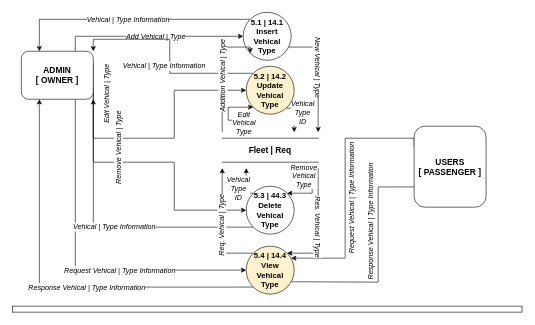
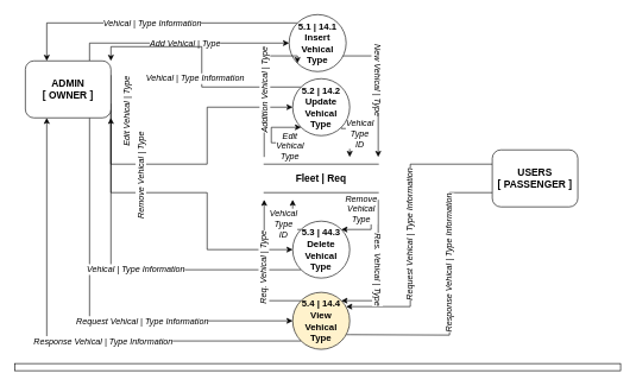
  <mxCell id="0" />
  <mxCell id="1" parent="0" />
  <mxCell id="2" style="edgeStyle=orthogonalEdgeStyle;rounded=0;orthogonalLoop=1;jettySize=auto;html=1;exitX=1;exitY=0.25;exitDx=0;exitDy=0;entryX=0;entryY=0.5;entryDx=0;entryDy=0;" parent="1" source="10" target="24" edge="1"><mxGeometry relative="1" as="geometry"><mxPoint x="120" y="230" as="sourcePoint" /><mxPoint x="300" y="140" as="targetPoint" /><Array as="points"><mxPoint x="290" y="230" /><mxPoint x="290" y="150" /></Array></mxGeometry></mxCell>
  <mxCell id="3" value="Edit Vehical | Type" style="edgeLabel;html=1;align=center;verticalAlign=middle;resizable=0;points=[];rotation=-90;fontSize=12;fontStyle=2" parent="2" vertex="1" connectable="0"><mxGeometry x="-0.594" y="-1" relative="1" as="geometry"><mxPoint x="23" y="-41" as="offset" /></mxGeometry></mxCell>
  <mxCell id="4" style="edgeStyle=orthogonalEdgeStyle;rounded=0;orthogonalLoop=1;jettySize=auto;html=1;exitX=1;exitY=0.75;exitDx=0;exitDy=0;entryX=0;entryY=0.5;entryDx=0;entryDy=0;" parent="1" source="10" target="29" edge="1"><mxGeometry relative="1" as="geometry"><Array as="points"><mxPoint x="290" y="270" /><mxPoint x="290" y="350" /></Array></mxGeometry></mxCell>
  <mxCell id="5" value="Remove Vehical | Type" style="edgeLabel;html=1;align=center;verticalAlign=middle;resizable=0;points=[];rotation=-90;fontSize=12;fontStyle=2" parent="4" vertex="1" connectable="0"><mxGeometry x="-0.727" y="-1" relative="1" as="geometry"><mxPoint x="42" y="39" as="offset" /></mxGeometry></mxCell>
  <mxCell id="6" style="edgeStyle=orthogonalEdgeStyle;rounded=0;orthogonalLoop=1;jettySize=auto;html=1;exitX=0.75;exitY=0;exitDx=0;exitDy=0;entryX=0;entryY=0.5;entryDx=0;entryDy=0;" parent="1" source="10" target="16" edge="1"><mxGeometry relative="1" as="geometry" /></mxCell>
  <mxCell id="7" value="Add Vehical | Type" style="edgeLabel;html=1;align=center;verticalAlign=middle;resizable=0;points=[];fontSize=12;fontStyle=2" parent="6" vertex="1" connectable="0"><mxGeometry x="0.245" relative="1" as="geometry"><mxPoint x="-32" as="offset" /></mxGeometry></mxCell>
  <mxCell id="8" style="edgeStyle=orthogonalEdgeStyle;rounded=0;orthogonalLoop=1;jettySize=auto;html=1;exitX=0.75;exitY=1;exitDx=0;exitDy=0;entryX=0;entryY=0.5;entryDx=0;entryDy=0;" parent="1" source="10" target="36" edge="1"><mxGeometry relative="1" as="geometry" /></mxCell>
  <mxCell id="9" value="Request Vehical | Type Information" style="edgeLabel;html=1;align=center;verticalAlign=middle;resizable=0;points=[];fontSize=12;fontStyle=2" parent="8" vertex="1" connectable="0"><mxGeometry x="0.192" y="1" relative="1" as="geometry"><mxPoint x="18" y="1" as="offset" /></mxGeometry></mxCell>
  <mxCell id="10" value="ADMIN&lt;br style=&quot;font-size: 14px;&quot;&gt;[ OWNER ]" style="rounded=1;whiteSpace=wrap;html=1;fontSize=14;fontStyle=1" parent="1" vertex="1"><mxGeometry x="35" y="85" width="120" height="80" as="geometry" /></mxCell>
  <mxCell id="11" value="" style="rounded=0;whiteSpace=wrap;html=1;" parent="1" vertex="1"><mxGeometry y="510" width="850" height="10" as="geometry" x="20" /></mxCell>
  <mxCell id="12" style="edgeStyle=orthogonalEdgeStyle;rounded=0;orthogonalLoop=1;jettySize=auto;html=1;exitX=1;exitY=1;exitDx=0;exitDy=0;" parent="1" source="16" edge="1"><mxGeometry relative="1" as="geometry"><mxPoint x="530" y="220" as="targetPoint" /><Array as="points"><mxPoint x="530" y="78" /></Array></mxGeometry></mxCell>
  <mxCell id="13" value="New Vehical | Type" style="edgeLabel;html=1;align=center;verticalAlign=middle;resizable=0;points=[];rotation=90;fontSize=12;fontStyle=2" parent="12" vertex="1" connectable="0"><mxGeometry x="-0.318" y="-1" relative="1" as="geometry"><mxPoint x="1" y="29" as="offset" /></mxGeometry></mxCell>
  <mxCell id="14" style="edgeStyle=orthogonalEdgeStyle;rounded=0;orthogonalLoop=1;jettySize=auto;html=1;exitX=0;exitY=0;exitDx=0;exitDy=0;entryX=0.25;entryY=0;entryDx=0;entryDy=0;" parent="1" source="16" target="10" edge="1"><mxGeometry relative="1" as="geometry" /></mxCell>
  <mxCell id="15" value="Vehical | Type Information" style="edgeLabel;html=1;align=center;verticalAlign=middle;resizable=0;points=[];fontSize=12;fontStyle=2" parent="14" vertex="1" connectable="0"><mxGeometry x="-0.315" relative="1" as="geometry"><mxPoint x="-65" as="offset" /></mxGeometry></mxCell>
  <mxCell id="16" value="5.1 | 14.1&lt;br style=&quot;font-size: 13px;&quot;&gt;Insert &lt;br style=&quot;font-size: 13px;&quot;&gt;Vehical&lt;br&gt;Type" style="ellipse;whiteSpace=wrap;html=1;fontSize=13;fontStyle=1" parent="1" vertex="1"><mxGeometry x="405" y="20" width="80" height="80" as="geometry" /></mxCell>
  <mxCell id="17" style="edgeStyle=orthogonalEdgeStyle;rounded=0;orthogonalLoop=1;jettySize=auto;html=1;exitX=0;exitY=0.25;exitDx=0;exitDy=0;" parent="1" source="19" edge="1"><mxGeometry relative="1" as="geometry"><mxPoint x="675" y="230" as="sourcePoint" /><mxPoint x="485" y="430" as="targetPoint" /><Array as="points"><mxPoint x="575" y="230" /><mxPoint x="575" y="430" /></Array></mxGeometry></mxCell>
  <mxCell id="18" value="Request Vehical | Type Information" style="edgeLabel;html=1;align=center;verticalAlign=middle;resizable=0;points=[];rotation=-90;fontSize=12;fontStyle=2" parent="17" vertex="1" connectable="0"><mxGeometry x="-0.597" y="2" relative="1" as="geometry"><mxPoint x="-34" y="98" as="offset" /></mxGeometry></mxCell>
- <mxCell id="19" value="USERS&lt;br style=&quot;font-size: 14px;&quot;&gt;[ PASSENGER ]" style="rounded=1;whiteSpace=wrap;html=1;fontSize=14;fontStyle=1" parent="1" vertex="1"><mxGeometry x="690" y="210" width="120" height="135" as="geometry" /></mxCell>
+ <mxCell id="19" value="USERS&lt;br style=&quot;font-size: 14px;&quot;&gt;[ PASSENGER ]" style="rounded=1;whiteSpace=wrap;html=1;fontSize=14;fontStyle=1" parent="1" vertex="1"><mxGeometry x="690" y="210" width="120" height="80" as="geometry" /></mxCell>
  <mxCell id="20" style="edgeStyle=orthogonalEdgeStyle;rounded=0;orthogonalLoop=1;jettySize=auto;html=1;exitX=1;exitY=1;exitDx=0;exitDy=0;" parent="1" source="24" edge="1"><mxGeometry relative="1" as="geometry"><mxPoint x="490" y="220" as="targetPoint" /><Array as="points"><mxPoint x="478" y="180" /><mxPoint x="520" y="180" /><mxPoint x="520" y="200" /><mxPoint x="490" y="200" /></Array></mxGeometry></mxCell>
  <mxCell id="21" value="Vehical&lt;br&gt;Type&lt;br style=&quot;font-size: 12px;&quot;&gt;ID" style="edgeLabel;html=1;align=center;verticalAlign=middle;resizable=0;points=[];fontSize=12;fontStyle=2" parent="20" vertex="1" connectable="0"><mxGeometry x="-0.485" relative="1" as="geometry"><mxPoint x="-2" y="6" as="offset" /></mxGeometry></mxCell>
  <mxCell id="22" style="edgeStyle=orthogonalEdgeStyle;rounded=0;orthogonalLoop=1;jettySize=auto;html=1;exitX=0;exitY=0;exitDx=0;exitDy=0;entryX=1;entryY=0;entryDx=0;entryDy=0;" parent="1" source="24" target="10" edge="1"><mxGeometry relative="1" as="geometry" /></mxCell>
  <mxCell id="23" value="Vehical | Type Information" style="edgeLabel;html=1;align=center;verticalAlign=middle;resizable=0;points=[];fontSize=12;fontStyle=2" parent="22" vertex="1" connectable="0"><mxGeometry x="-0.12" y="-1" relative="1" as="geometry"><mxPoint x="-11" as="offset" /></mxGeometry></mxCell>
- <mxCell id="24" value="5.2 | 14.2&lt;br style=&quot;border-color: var(--border-color); font-size: 13px;&quot;&gt;Update&lt;br style=&quot;border-color: var(--border-color); font-size: 13px;&quot;&gt;Vehical&lt;br&gt;Type" style="ellipse;whiteSpace=wrap;html=1;fontSize=13;fontStyle=1;fillColor=#fff2cc;" parent="1" vertex="1"><mxGeometry x="410" y="110" width="80" height="80" as="geometry" /></mxCell>
+ <mxCell id="24" value="5.2 | 14.2&lt;br style=&quot;border-color: var(--border-color); font-size: 13px;&quot;&gt;Update&lt;br style=&quot;border-color: var(--border-color); font-size: 13px;&quot;&gt;Vehical&lt;br&gt;Type" style="ellipse;whiteSpace=wrap;html=1;fontSize=13;fontStyle=1" parent="1" vertex="1"><mxGeometry x="410" y="110" width="80" height="80" as="geometry" /></mxCell>
  <mxCell id="25" style="edgeStyle=orthogonalEdgeStyle;rounded=0;orthogonalLoop=1;jettySize=auto;html=1;exitX=0;exitY=0;exitDx=0;exitDy=0;" parent="1" edge="1"><mxGeometry relative="1" as="geometry"><mxPoint x="421.716" y="321.716" as="sourcePoint" /><mxPoint x="410" y="280" as="targetPoint" /><Array as="points"><mxPoint x="380" y="322" /><mxPoint x="380" y="300" /><mxPoint x="410" y="300" /></Array></mxGeometry></mxCell>
  <mxCell id="26" value="Vehical&lt;br&gt;Type&lt;br style=&quot;font-size: 12px;&quot;&gt;ID" style="edgeLabel;html=1;align=center;verticalAlign=middle;resizable=0;points=[];fontSize=12;fontStyle=2" parent="25" vertex="1" connectable="0"><mxGeometry x="-0.072" relative="1" as="geometry"><mxPoint x="16" y="3" as="offset" /></mxGeometry></mxCell>
  <mxCell id="27" style="edgeStyle=orthogonalEdgeStyle;rounded=0;orthogonalLoop=1;jettySize=auto;html=1;exitX=0;exitY=1;exitDx=0;exitDy=0;entryX=1;entryY=1;entryDx=0;entryDy=0;" parent="1" source="29" target="10" edge="1"><mxGeometry relative="1" as="geometry" /></mxCell>
  <mxCell id="28" value="Vehical | Type Information" style="edgeLabel;html=1;align=center;verticalAlign=middle;resizable=0;points=[];fontSize=12;fontStyle=2" parent="27" vertex="1" connectable="0"><mxGeometry x="-0.018" y="-1" relative="1" as="geometry"><mxPoint x="4" as="offset" /></mxGeometry></mxCell>
  <mxCell id="29" value="5.3 | 44.3&lt;br style=&quot;border-color: var(--border-color); font-size: 13px;&quot;&gt;Delete&lt;br style=&quot;border-color: var(--border-color); font-size: 13px;&quot;&gt;Vehical&lt;br&gt;Type" style="ellipse;whiteSpace=wrap;html=1;fontSize=13;fontStyle=1" parent="1" vertex="1"><mxGeometry x="410" y="310" width="80" height="80" as="geometry" /></mxCell>
  <mxCell id="30" style="edgeStyle=orthogonalEdgeStyle;rounded=0;orthogonalLoop=1;jettySize=auto;html=1;exitX=0;exitY=0;exitDx=0;exitDy=0;" parent="1" source="36" edge="1"><mxGeometry relative="1" as="geometry"><mxPoint x="370" y="280" as="targetPoint" /><Array as="points"><mxPoint x="370" y="422" /></Array></mxGeometry></mxCell>
  <mxCell id="31" value="Req. Vehical | Type" style="edgeLabel;html=1;align=center;verticalAlign=middle;resizable=0;points=[];rotation=-90;fontSize=12;fontStyle=2" parent="30" vertex="1" connectable="0"><mxGeometry x="-0.341" relative="1" as="geometry"><mxPoint x="-1" y="-33" as="offset" /></mxGeometry></mxCell>
  <mxCell id="32" style="edgeStyle=orthogonalEdgeStyle;rounded=0;orthogonalLoop=1;jettySize=auto;html=1;entryX=0;entryY=0.75;entryDx=0;entryDy=0;exitX=0.941;exitY=0.743;exitDx=0;exitDy=0;exitPerimeter=0;endArrow=none;" parent="1" source="36" target="19" edge="1"><mxGeometry relative="1" as="geometry"><mxPoint x="490" y="470" as="sourcePoint" /><Array as="points"><mxPoint x="490" y="469" /><mxPoint x="630" y="470" /><mxPoint x="630" y="270" /></Array></mxGeometry></mxCell>
  <mxCell id="33" value="Response Vehical | Type Information" style="edgeLabel;html=1;align=center;verticalAlign=middle;resizable=0;points=[];rotation=-90;fontSize=12;fontStyle=2" parent="32" vertex="1" connectable="0"><mxGeometry x="-0.467" y="-2" relative="1" as="geometry"><mxPoint x="36" y="-102" as="offset" /></mxGeometry></mxCell>
  <mxCell id="34" style="edgeStyle=orthogonalEdgeStyle;rounded=0;orthogonalLoop=1;jettySize=auto;html=1;exitX=0;exitY=1;exitDx=0;exitDy=0;entryX=0.25;entryY=1;entryDx=0;entryDy=0;" parent="1" source="36" target="10" edge="1"><mxGeometry relative="1" as="geometry" /></mxCell>
  <mxCell id="35" value="Response Vehical | Type Information" style="edgeLabel;html=1;align=center;verticalAlign=middle;resizable=0;points=[];fontSize=12;fontStyle=2" parent="34" vertex="1" connectable="0"><mxGeometry x="-0.219" relative="1" as="geometry"><mxPoint x="-16" as="offset" /></mxGeometry></mxCell>
  <mxCell id="36" value="5.4 | 14.4&lt;br style=&quot;border-color: var(--border-color); font-size: 13px;&quot;&gt;View&lt;br style=&quot;border-color: var(--border-color); font-size: 13px;&quot;&gt;Vehical&lt;br&gt;Type" style="ellipse;whiteSpace=wrap;html=1;fontSize=13;fontStyle=1;fillColor=#fff2cc;" parent="1" vertex="1"><mxGeometry x="410" y="410" width="80" height="80" as="geometry" /></mxCell>
  <mxCell id="37" style="edgeStyle=orthogonalEdgeStyle;rounded=0;orthogonalLoop=1;jettySize=auto;html=1;entryX=0;entryY=1;entryDx=0;entryDy=0;" parent="1" target="16" edge="1"><mxGeometry relative="1" as="geometry"><mxPoint x="370" y="220" as="sourcePoint" /><Array as="points"><mxPoint x="370" y="78" /></Array></mxGeometry></mxCell>
  <mxCell id="38" value="Addition Vehical | Type" style="edgeLabel;html=1;align=center;verticalAlign=middle;resizable=0;points=[];rotation=-90;fontSize=12;fontStyle=2" parent="37" vertex="1" connectable="0"><mxGeometry x="0.261" y="-1" relative="1" as="geometry"><mxPoint x="-1" y="32" as="offset" /></mxGeometry></mxCell>
  <mxCell id="39" style="edgeStyle=orthogonalEdgeStyle;rounded=0;orthogonalLoop=1;jettySize=auto;html=1;entryX=0;entryY=1;entryDx=0;entryDy=0;" parent="1" target="24" edge="1"><mxGeometry relative="1" as="geometry"><mxPoint x="410" y="220" as="sourcePoint" /><Array as="points"><mxPoint x="410" y="200" /><mxPoint x="380" y="200" /><mxPoint x="380" y="178" /><mxPoint x="422" y="178" /></Array></mxGeometry></mxCell>
  <mxCell id="40" value="Edit&lt;br style=&quot;font-size: 12px;&quot;&gt;Vehical&lt;br&gt;Type" style="edgeLabel;html=1;align=center;verticalAlign=middle;resizable=0;points=[];fontSize=12;fontStyle=2" parent="39" vertex="1" connectable="0"><mxGeometry x="0.415" relative="1" as="geometry"><mxPoint x="17" y="26" as="offset" /></mxGeometry></mxCell>
  <mxCell id="41" style="edgeStyle=orthogonalEdgeStyle;rounded=0;orthogonalLoop=1;jettySize=auto;html=1;entryX=1;entryY=0;entryDx=0;entryDy=0;" parent="1" target="36" edge="1"><mxGeometry relative="1" as="geometry"><mxPoint x="530" y="280" as="sourcePoint" /><Array as="points"><mxPoint x="530" y="422" /></Array></mxGeometry></mxCell>
  <mxCell id="42" value="Res. Vehical | Type" style="edgeLabel;html=1;align=center;verticalAlign=middle;resizable=0;points=[];rotation=90;fontSize=12;fontStyle=2" parent="41" vertex="1" connectable="0"><mxGeometry x="0.307" y="-1" relative="1" as="geometry"><mxPoint x="2" y="-29" as="offset" /></mxGeometry></mxCell>
  <mxCell id="43" style="edgeStyle=orthogonalEdgeStyle;rounded=0;orthogonalLoop=1;jettySize=auto;html=1;entryX=1;entryY=0;entryDx=0;entryDy=0;" parent="1" target="29" edge="1"><mxGeometry relative="1" as="geometry"><mxPoint x="490" y="280" as="sourcePoint" /><Array as="points"><mxPoint x="490" y="300" /><mxPoint x="520" y="300" /><mxPoint x="520" y="322" /></Array></mxGeometry></mxCell>
  <mxCell id="44" value="Remove&lt;br style=&quot;font-size: 12px;&quot;&gt;Vehical&lt;br&gt;Type" style="edgeLabel;html=1;align=center;verticalAlign=middle;resizable=0;points=[];fontSize=12;fontStyle=2" parent="43" vertex="1" connectable="0"><mxGeometry x="-0.029" y="-1" relative="1" as="geometry"><mxPoint x="-14" y="-13" as="offset" /></mxGeometry></mxCell>
  <mxCell id="45" value="Fleet | Req" style="html=1;dashed=0;whiteSpace=wrap;shape=partialRectangle;right=0;left=0;fontSize=14;fontStyle=1" parent="1" vertex="1"><mxGeometry x="370" y="230" width="160" height="40" as="geometry" /></mxCell>
